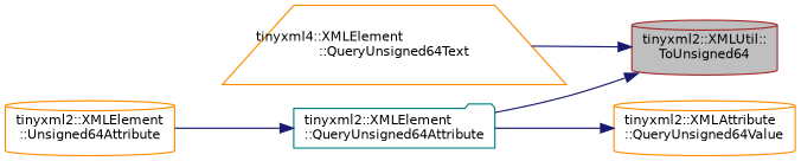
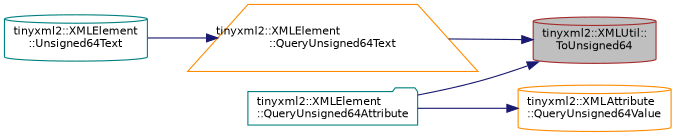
  digraph {
    rankdir=RL
    node [color=darkorange fillcolor=white fontname=Helvetica fontsize=10 shape=cylinder style=filled]
    edge [color=midnightblue dir=back fontname=Helvetica fontsize=10 labelfontname=Helvetica labelfontsize=10 style=solid]
    n1 [color=brown fillcolor=grey75 fontcolor=black height=0.2 label="tinyxml2::XMLUtil::\lToUnsigned64" width=0.4]
-   n2 [height=0.2 label="tinyxml4::XMLElement\l::QueryUnsigned64Text" shape=trapezium width=0.4]
+   n2 [height=0.2 label="tinyxml2::XMLElement\l::QueryUnsigned64Text" shape=trapezium width=0.4]
    n3 [color=teal height=0.2 label="tinyxml2::XMLElement\l::QueryUnsigned64Attribute" shape=folder width=0.4]
+   n4 [color=teal height=0.2 label="tinyxml2::XMLElement\l::Unsigned64Text" width=0.4]
    n5 [height=0.2 label="tinyxml2::XMLAttribute\l::QueryUnsigned64Value" width=0.4]
-   n6 [height=0.2 label="tinyxml2::XMLElement\l::Unsigned64Attribute" width=0.4]
    n1 -> n2
    n1 -> n3
-   n3 -> n6
+   n2 -> n4
    n5 -> n3
  }
